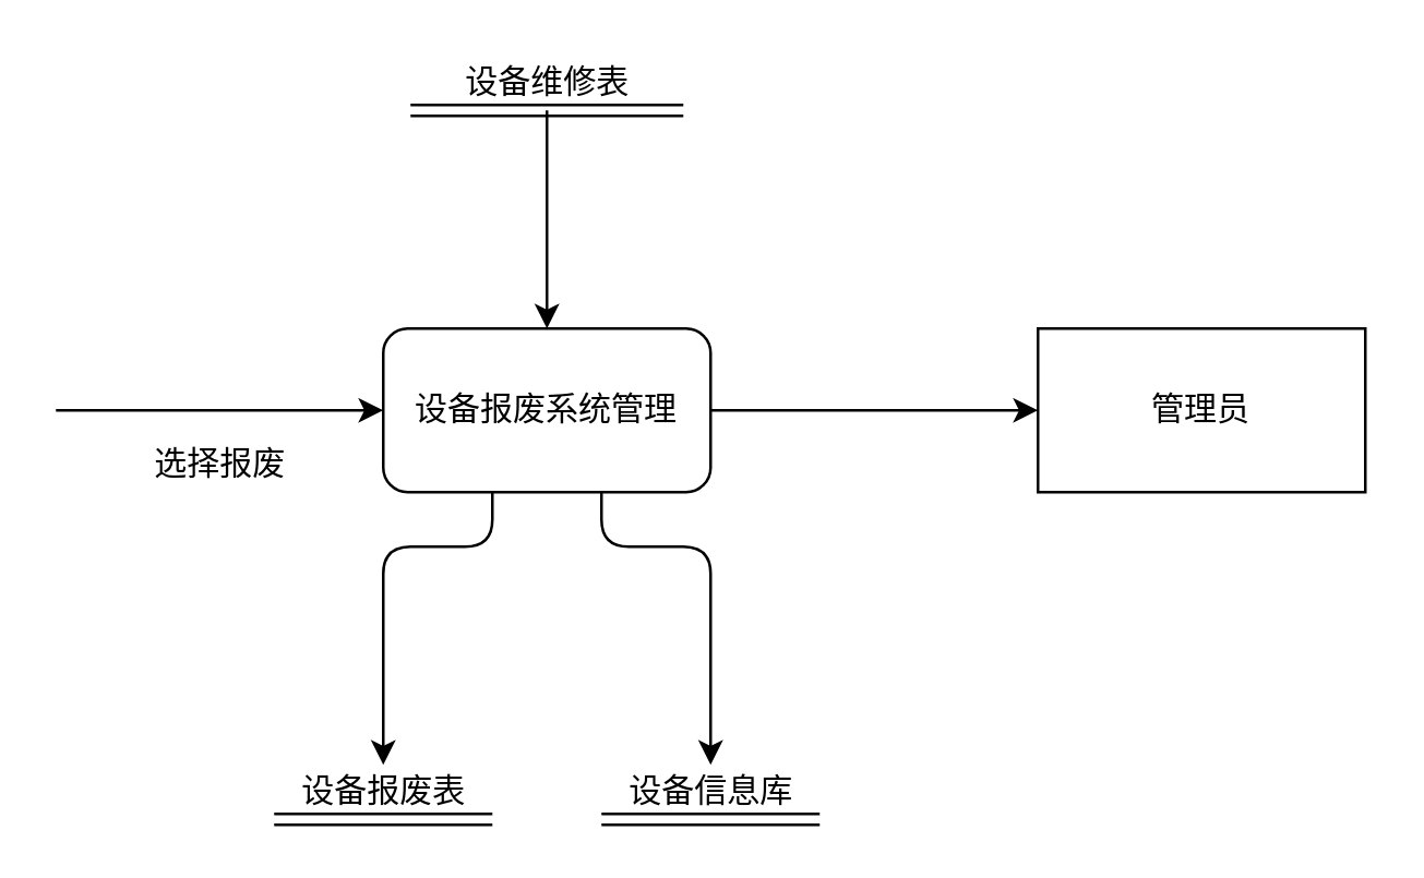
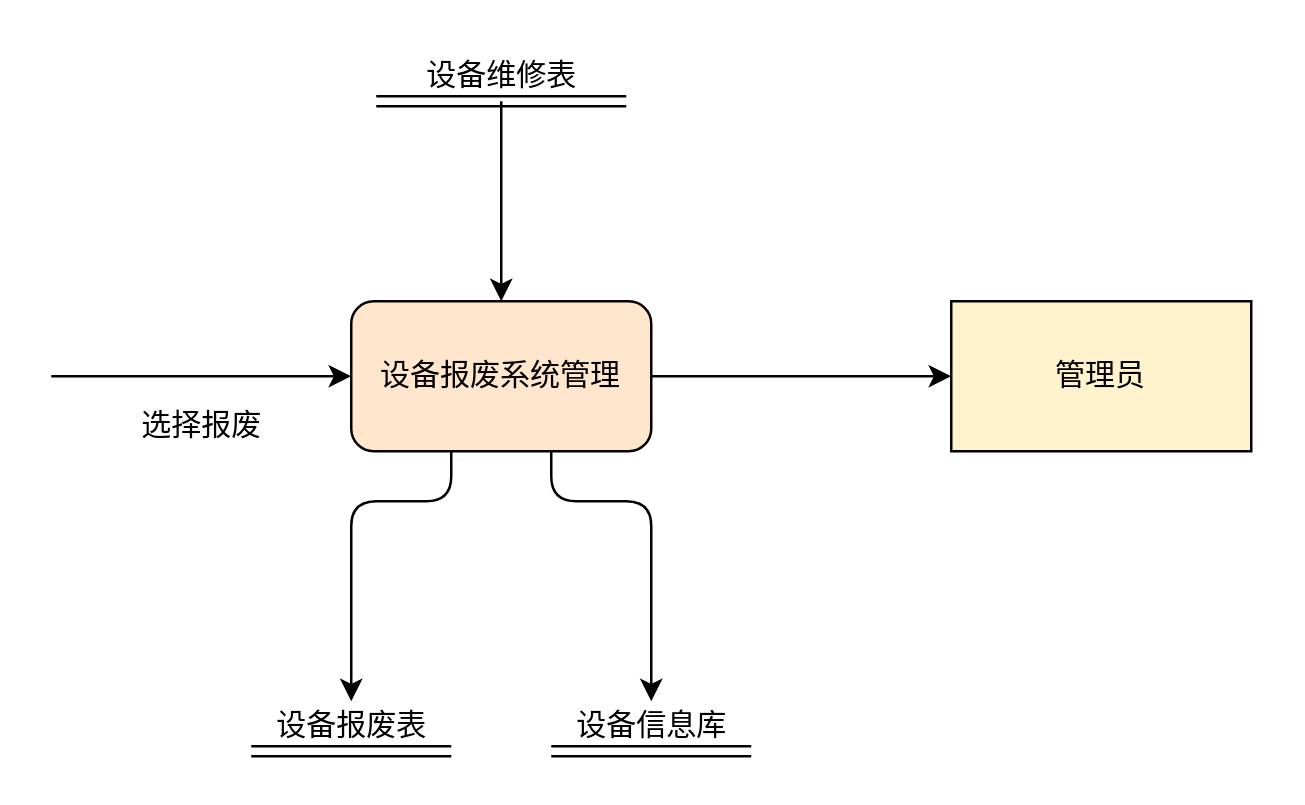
  <mxCell id="0" />
  <mxCell id="1" parent="0" />
- <mxCell id="2" value="设备报废系统管理" style="rounded=1;whiteSpace=wrap;html=1;" vertex="1" parent="1"><mxGeometry x="140" y="120" width="120" height="60" as="geometry" /></mxCell>
+ <mxCell id="2" value="设备报废系统管理" style="rounded=1;whiteSpace=wrap;html=1;fillColor=#ffe6cc;" vertex="1" parent="1"><mxGeometry x="140" y="120" width="120" height="60" as="geometry" /></mxCell>
  <mxCell id="3" value="" style="endArrow=classic;html=1;entryX=0;entryY=0.5;entryDx=0;entryDy=0;" edge="1" parent="1" target="2"><mxGeometry width="50" height="50" relative="1" as="geometry"><mxPoint x="20" y="150" as="sourcePoint" /><mxPoint x="70" y="110" as="targetPoint" /></mxGeometry></mxCell>
  <mxCell id="4" value="选择报废" style="text;html=1;align=center;verticalAlign=middle;resizable=0;points=[];autosize=1;" vertex="1" parent="1"><mxGeometry x="50" y="160" width="60" height="20" as="geometry" /></mxCell>
  <mxCell id="5" value="" style="endArrow=classic;html=1;" edge="1" parent="1"><mxGeometry width="50" height="50" relative="1" as="geometry"><mxPoint x="260" y="150" as="sourcePoint" /><mxPoint x="380" y="150" as="targetPoint" /></mxGeometry></mxCell>
  <mxCell id="6" value="" style="shape=link;html=1;" edge="1" parent="1"><mxGeometry width="100" relative="1" as="geometry"><mxPoint x="150" y="40" as="sourcePoint" /><mxPoint x="250" y="40" as="targetPoint" /></mxGeometry></mxCell>
  <mxCell id="7" value="设备维修表" style="text;html=1;align=center;verticalAlign=middle;resizable=0;points=[];autosize=1;" vertex="1" parent="1"><mxGeometry x="160" y="20" width="80" height="20" as="geometry" /></mxCell>
  <mxCell id="8" value="" style="endArrow=classic;html=1;entryX=0.5;entryY=0;entryDx=0;entryDy=0;" edge="1" parent="1" target="2"><mxGeometry width="50" height="50" relative="1" as="geometry"><mxPoint x="200" y="40" as="sourcePoint" /><mxPoint x="250" y="-10" as="targetPoint" /></mxGeometry></mxCell>
  <mxCell id="9" value="" style="endArrow=classic;html=1;" edge="1" parent="1"><mxGeometry width="50" height="50" relative="1" as="geometry"><mxPoint x="180" y="180" as="sourcePoint" /><mxPoint x="140" y="280" as="targetPoint" /><Array as="points"><mxPoint x="180" y="200" /><mxPoint x="140" y="200" /></Array></mxGeometry></mxCell>
  <mxCell id="10" value="" style="endArrow=classic;html=1;" edge="1" parent="1"><mxGeometry width="50" height="50" relative="1" as="geometry"><mxPoint x="220" y="180" as="sourcePoint" /><mxPoint x="260" y="280" as="targetPoint" /><Array as="points"><mxPoint x="220" y="200" /><mxPoint x="260" y="200" /></Array></mxGeometry></mxCell>
  <mxCell id="11" value="" style="shape=link;html=1;" edge="1" parent="1"><mxGeometry width="100" relative="1" as="geometry"><mxPoint x="100" y="300" as="sourcePoint" /><mxPoint x="180" y="300" as="targetPoint" /></mxGeometry></mxCell>
  <mxCell id="12" value="设备报废表" style="text;html=1;align=center;verticalAlign=middle;resizable=0;points=[];autosize=1;" vertex="1" parent="1"><mxGeometry x="100" y="280" width="80" height="20" as="geometry" /></mxCell>
  <mxCell id="13" value="" style="shape=link;html=1;" edge="1" parent="1"><mxGeometry width="100" relative="1" as="geometry"><mxPoint x="220" y="300" as="sourcePoint" /><mxPoint x="300" y="300" as="targetPoint" /></mxGeometry></mxCell>
  <mxCell id="14" value="设备信息库" style="text;html=1;align=center;verticalAlign=middle;resizable=0;points=[];autosize=1;" vertex="1" parent="1"><mxGeometry x="220" y="280" width="80" height="20" as="geometry" /></mxCell>
- <mxCell id="15" value="管理员" style="rounded=0;whiteSpace=wrap;html=1;" vertex="1" parent="1"><mxGeometry x="380" y="120" width="120" height="60" as="geometry" /></mxCell>
+ <mxCell id="15" value="管理员" style="rounded=0;whiteSpace=wrap;html=1;fillColor=#fff2cc;" vertex="1" parent="1"><mxGeometry x="380" y="120" width="120" height="60" as="geometry" /></mxCell>
